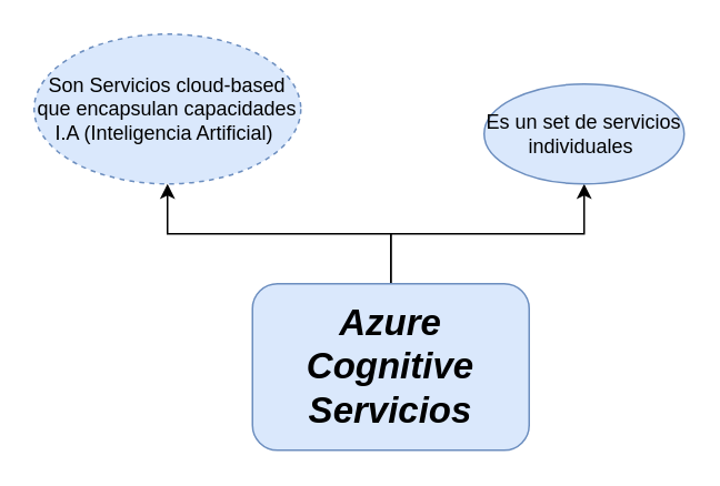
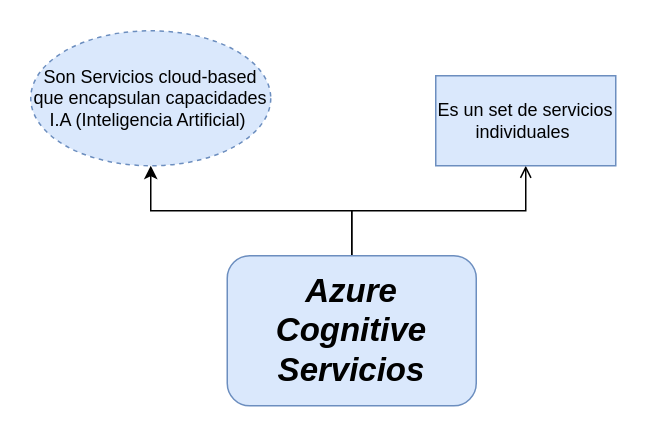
  <mxCell id="0" />
  <mxCell id="1" parent="0" />
  <mxCell id="2" value="" style="edgeStyle=orthogonalEdgeStyle;rounded=0;orthogonalLoop=1;jettySize=auto;html=1;fontSize=22;" edge="1" parent="1" source="4" target="5"><mxGeometry relative="1" as="geometry" /></mxCell>
- <mxCell id="3" value="" style="edgeStyle=orthogonalEdgeStyle;rounded=0;orthogonalLoop=1;jettySize=auto;html=1;fontSize=22;" edge="1" parent="1" source="4" target="6"><mxGeometry relative="1" as="geometry" /></mxCell>
+ <mxCell id="3" value="" style="edgeStyle=orthogonalEdgeStyle;rounded=0;orthogonalLoop=1;jettySize=auto;html=1;fontSize=22;endArrow=open;" edge="1" parent="1" source="4" target="6"><mxGeometry relative="1" as="geometry" /></mxCell>
  <mxCell id="4" value="&lt;font style=&quot;font-size: 22px&quot;&gt;&lt;b&gt;&lt;i&gt;Azure Cognitive Servicios&lt;/i&gt;&lt;/b&gt;&lt;/font&gt;" style="rounded=1;whiteSpace=wrap;html=1;fillColor=#dae8fc;strokeColor=#6c8ebf;" vertex="1" parent="1"><mxGeometry x="151" y="170" width="166" height="100" as="geometry" /></mxCell>
  <mxCell id="5" value="Son Servicios cloud-based que encapsulan capacidades I.A (Inteligencia Artificial)&amp;nbsp;" style="ellipse;whiteSpace=wrap;html=1;rounded=1;strokeColor=#6c8ebf;fillColor=#dae8fc;dashed=1;" vertex="1" parent="1"><mxGeometry x="20" y="20" width="160" height="90" as="geometry" /></mxCell>
- <mxCell id="6" value="Es un set de servicios individuales&amp;nbsp;" style="ellipse;whiteSpace=wrap;html=1;rounded=1;strokeColor=#6c8ebf;fillColor=#dae8fc;" vertex="1" parent="1"><mxGeometry x="290" y="50" width="120" height="60" as="geometry" /></mxCell>
+ <mxCell id="6" value="Es un set de servicios individuales&amp;nbsp;" style="whiteSpace=wrap;html=1;strokeColor=#6c8ebf;fillColor=#dae8fc;rounded=0;" vertex="1" parent="1"><mxGeometry x="290" y="50" width="120" height="60" as="geometry" /></mxCell>
